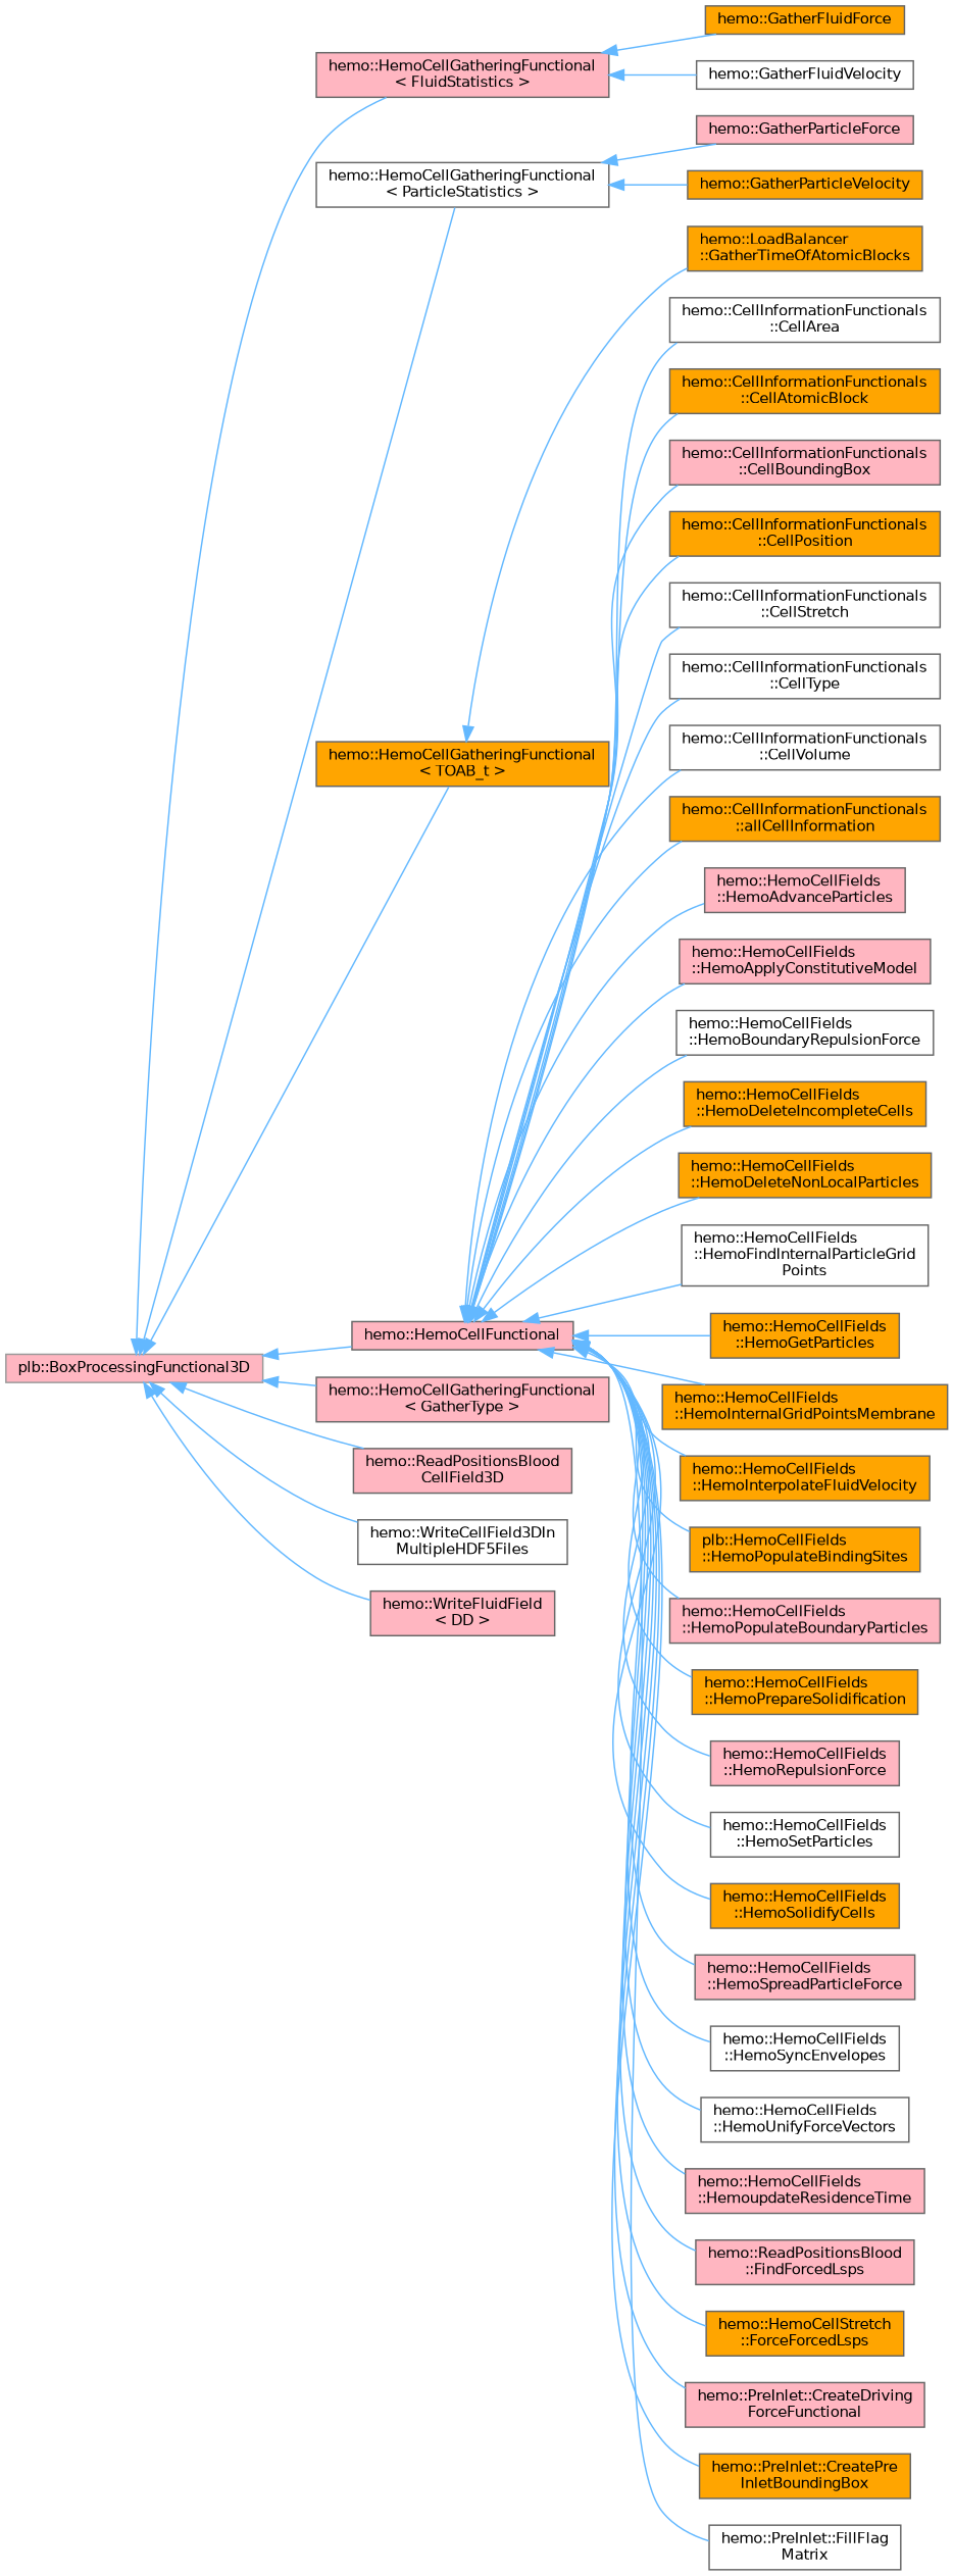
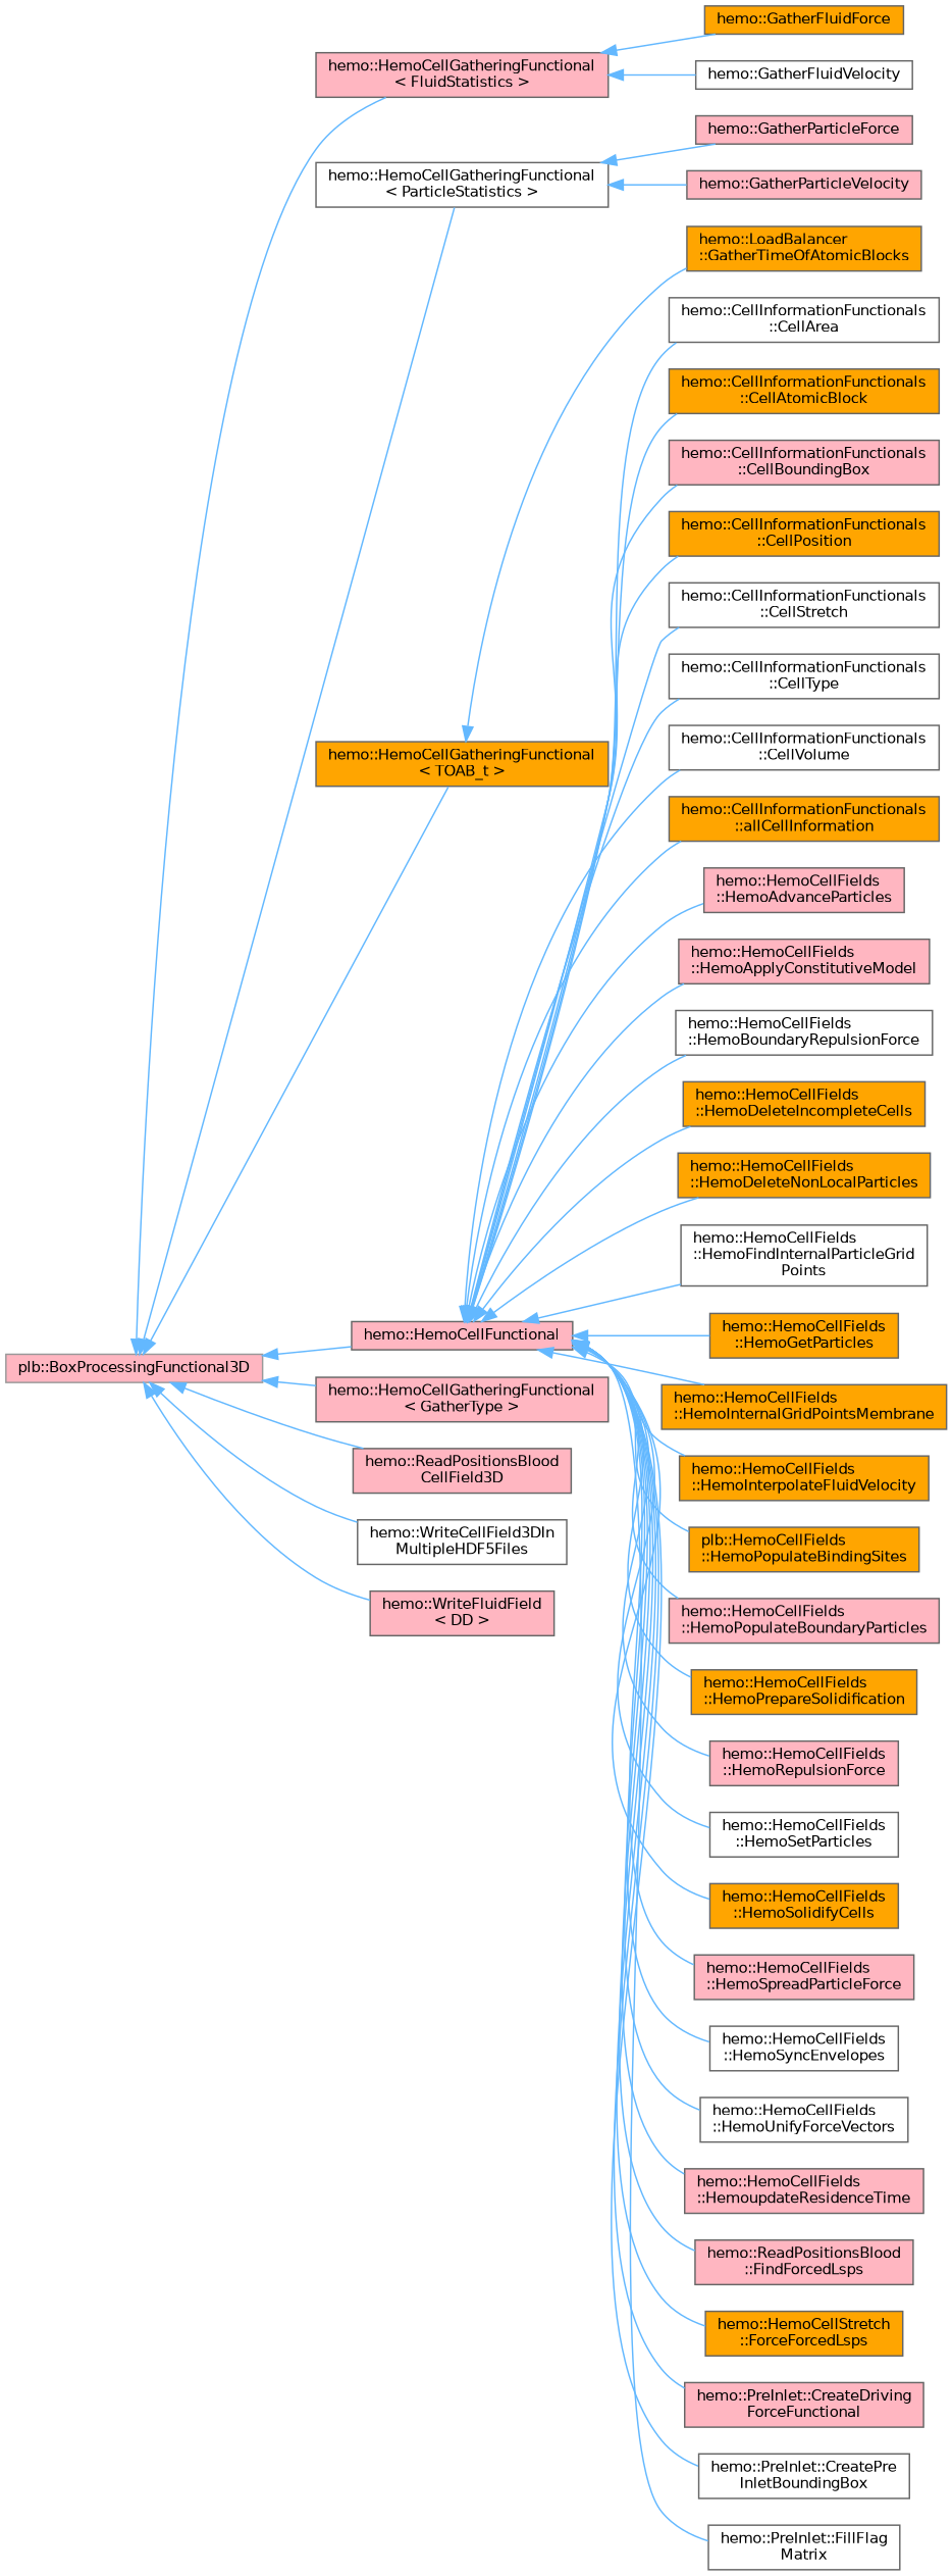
  digraph {
    rankdir=LR
    node [color=grey40 fillcolor=lightpink fontname=Helvetica fontsize=10 shape=box style=filled]
    edge [color=steelblue1 dir=back fontname=Helvetica fontsize=10 labelfontname=Helvetica labelfontsize=10 style=solid]
    n1 [color=grey60 height=0.2 label="plb::BoxProcessingFunctional3D" width=0.4]
    n2 [height=0.2 label="hemo::HemoCellGatheringFunctional\l\< FluidStatistics \>" width=0.4]
    n3 [fillcolor=white height=0.2 label="hemo::HemoCellGatheringFunctional\l\< ParticleStatistics \>" width=0.4]
    n4 [fillcolor=orange height=0.2 label="hemo::HemoCellGatheringFunctional\l\< TOAB_t \>" width=0.4]
    n5 [height=0.2 label="hemo::HemoCellFunctional" width=0.4]
    n6 [height=0.2 label="hemo::HemoCellGatheringFunctional\l\< GatherType \>" width=0.4]
    n7 [height=0.2 label="hemo::ReadPositionsBlood\lCellField3D" width=0.4]
    n8 [fillcolor=white height=0.2 label="hemo::WriteCellField3DIn\lMultipleHDF5Files" width=0.4]
    n9 [height=0.2 label="hemo::WriteFluidField\l\< DD \>" width=0.4]
    n10 [fillcolor=orange height=0.2 label="hemo::GatherFluidForce" width=0.4]
    n11 [fillcolor=white height=0.2 label="hemo::GatherFluidVelocity" width=0.4]
    n12 [height=0.2 label="hemo::GatherParticleForce" width=0.4]
-   n13 [fillcolor=orange height=0.2 label="hemo::GatherParticleVelocity" width=0.4]
+   n13 [height=0.2 label="hemo::GatherParticleVelocity" width=0.4]
    n14 [fillcolor=orange height=0.2 label="hemo::LoadBalancer\l::GatherTimeOfAtomicBlocks" width=0.4]
    n15 [fillcolor=white height=0.2 label="hemo::CellInformationFunctionals\l::CellArea" width=0.4]
    n16 [fillcolor=orange height=0.2 label="hemo::CellInformationFunctionals\l::CellAtomicBlock" width=0.4]
    n17 [height=0.2 label="hemo::CellInformationFunctionals\l::CellBoundingBox" width=0.4]
    n18 [fillcolor=orange height=0.2 label="hemo::CellInformationFunctionals\l::CellPosition" width=0.4]
    n19 [fillcolor=white height=0.2 label="hemo::CellInformationFunctionals\l::CellStretch" width=0.4]
    n20 [fillcolor=white height=0.2 label="hemo::CellInformationFunctionals\l::CellType" width=0.4]
    n21 [fillcolor=white height=0.2 label="hemo::CellInformationFunctionals\l::CellVolume" width=0.4]
    n22 [fillcolor=orange height=0.2 label="hemo::CellInformationFunctionals\l::allCellInformation" width=0.4]
    n23 [height=0.2 label="hemo::HemoCellFields\l::HemoAdvanceParticles" width=0.4]
    n24 [height=0.2 label="hemo::HemoCellFields\l::HemoApplyConstitutiveModel" width=0.4]
    n25 [fillcolor=white height=0.2 label="hemo::HemoCellFields\l::HemoBoundaryRepulsionForce" width=0.4]
    n26 [fillcolor=orange height=0.2 label="hemo::HemoCellFields\l::HemoDeleteIncompleteCells" width=0.4]
    n27 [fillcolor=orange height=0.2 label="hemo::HemoCellFields\l::HemoDeleteNonLocalParticles" width=0.4]
    n28 [fillcolor=white height=0.2 label="hemo::HemoCellFields\l::HemoFindInternalParticleGrid\lPoints" width=0.4]
    n29 [fillcolor=orange height=0.2 label="hemo::HemoCellFields\l::HemoGetParticles" width=0.4]
    n30 [fillcolor=orange height=0.2 label="hemo::HemoCellFields\l::HemoInternalGridPointsMembrane" width=0.4]
    n31 [fillcolor=orange height=0.2 label="hemo::HemoCellFields\l::HemoInterpolateFluidVelocity" width=0.4]
    n32 [fillcolor=orange height=0.2 label="plb::HemoCellFields\l::HemoPopulateBindingSites" width=0.4]
    n33 [height=0.2 label="hemo::HemoCellFields\l::HemoPopulateBoundaryParticles" width=0.4]
    n34 [fillcolor=orange height=0.2 label="hemo::HemoCellFields\l::HemoPrepareSolidification" width=0.4]
    n35 [height=0.2 label="hemo::HemoCellFields\l::HemoRepulsionForce" width=0.4]
    n36 [fillcolor=white height=0.2 label="hemo::HemoCellFields\l::HemoSetParticles" width=0.4]
    n37 [fillcolor=orange height=0.2 label="hemo::HemoCellFields\l::HemoSolidifyCells" width=0.4]
    n38 [height=0.2 label="hemo::HemoCellFields\l::HemoSpreadParticleForce" width=0.4]
    n39 [fillcolor=white height=0.2 label="hemo::HemoCellFields\l::HemoSyncEnvelopes" width=0.4]
    n40 [fillcolor=white height=0.2 label="hemo::HemoCellFields\l::HemoUnifyForceVectors" width=0.4]
    n41 [height=0.2 label="hemo::HemoCellFields\l::HemoupdateResidenceTime" width=0.4]
    n42 [height=0.2 label="hemo::ReadPositionsBlood\l::FindForcedLsps" width=0.4]
    n43 [fillcolor=orange height=0.2 label="hemo::HemoCellStretch\l::ForceForcedLsps" width=0.4]
    n44 [height=0.2 label="hemo::PreInlet::CreateDriving\lForceFunctional" width=0.4]
-   n45 [fillcolor=orange height=0.2 label="hemo::PreInlet::CreatePre\lInletBoundingBox" width=0.4]
+   n45 [fillcolor=white height=0.2 label="hemo::PreInlet::CreatePre\lInletBoundingBox" width=0.4]
    n46 [fillcolor=white height=0.2 label="hemo::PreInlet::FillFlag\lMatrix" width=0.4]
    n1 -> n2
    n1 -> n3
    n1 -> n4
    n1 -> n5
    n1 -> n6
    n1 -> n7
    n1 -> n8
    n1 -> n9
    n2 -> n10
    n2 -> n11
    n3 -> n12
    n3 -> n13
    n4 -> n14
    n5 -> n15
    n5 -> n16
    n5 -> n17
    n5 -> n18
    n5 -> n19
    n5 -> n20
    n5 -> n21
    n5 -> n22
    n5 -> n23
    n5 -> n24
    n5 -> n25
    n5 -> n26
    n5 -> n27
    n5 -> n28
    n5 -> n29
    n5 -> n30
    n5 -> n31
    n5 -> n32
    n5 -> n33
    n5 -> n34
    n5 -> n35
    n5 -> n36
    n5 -> n37
    n5 -> n38
    n5 -> n39
    n5 -> n40
    n5 -> n41
    n5 -> n42
    n5 -> n43
    n5 -> n44
    n5 -> n45
    n5 -> n46
  }
